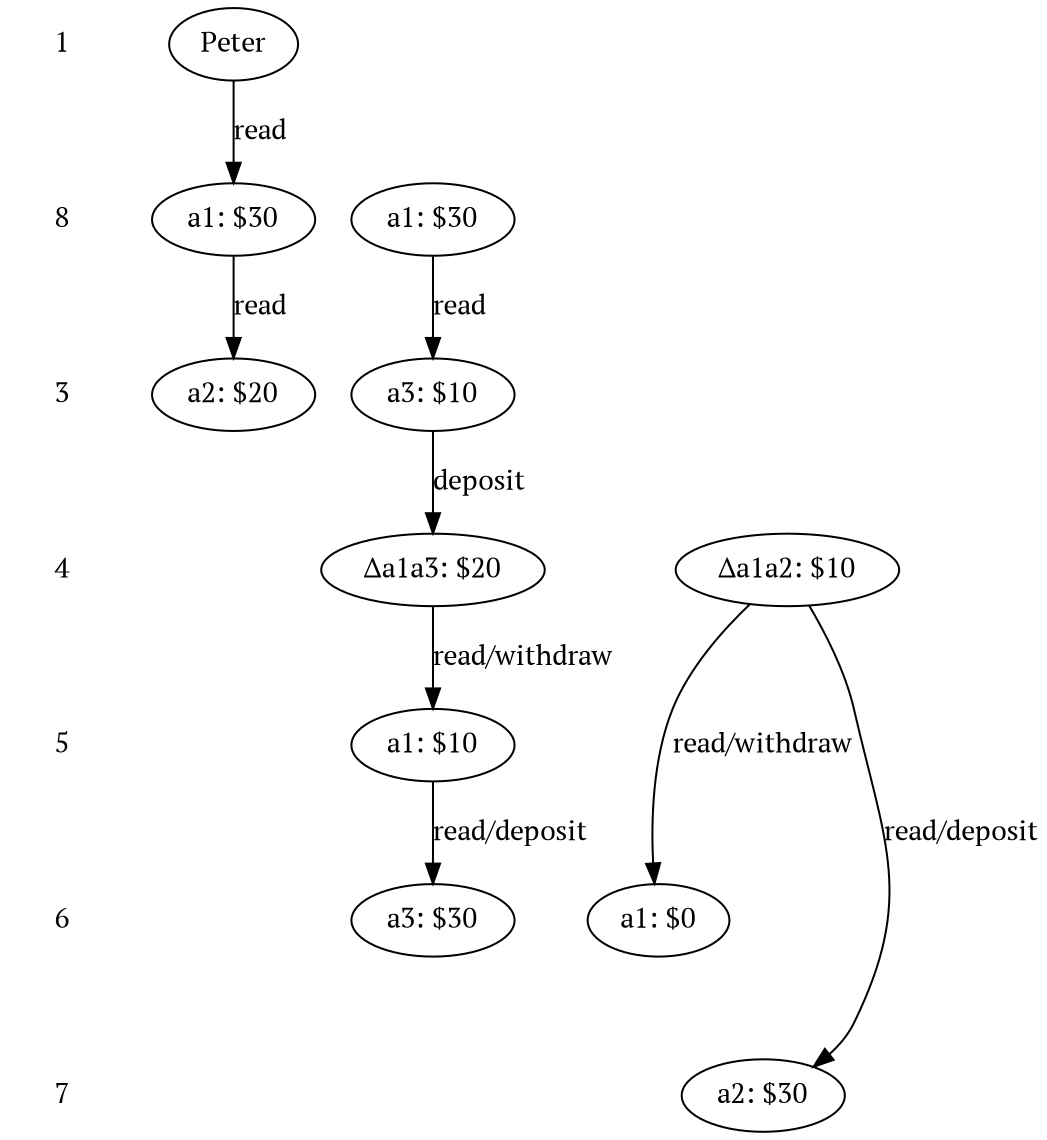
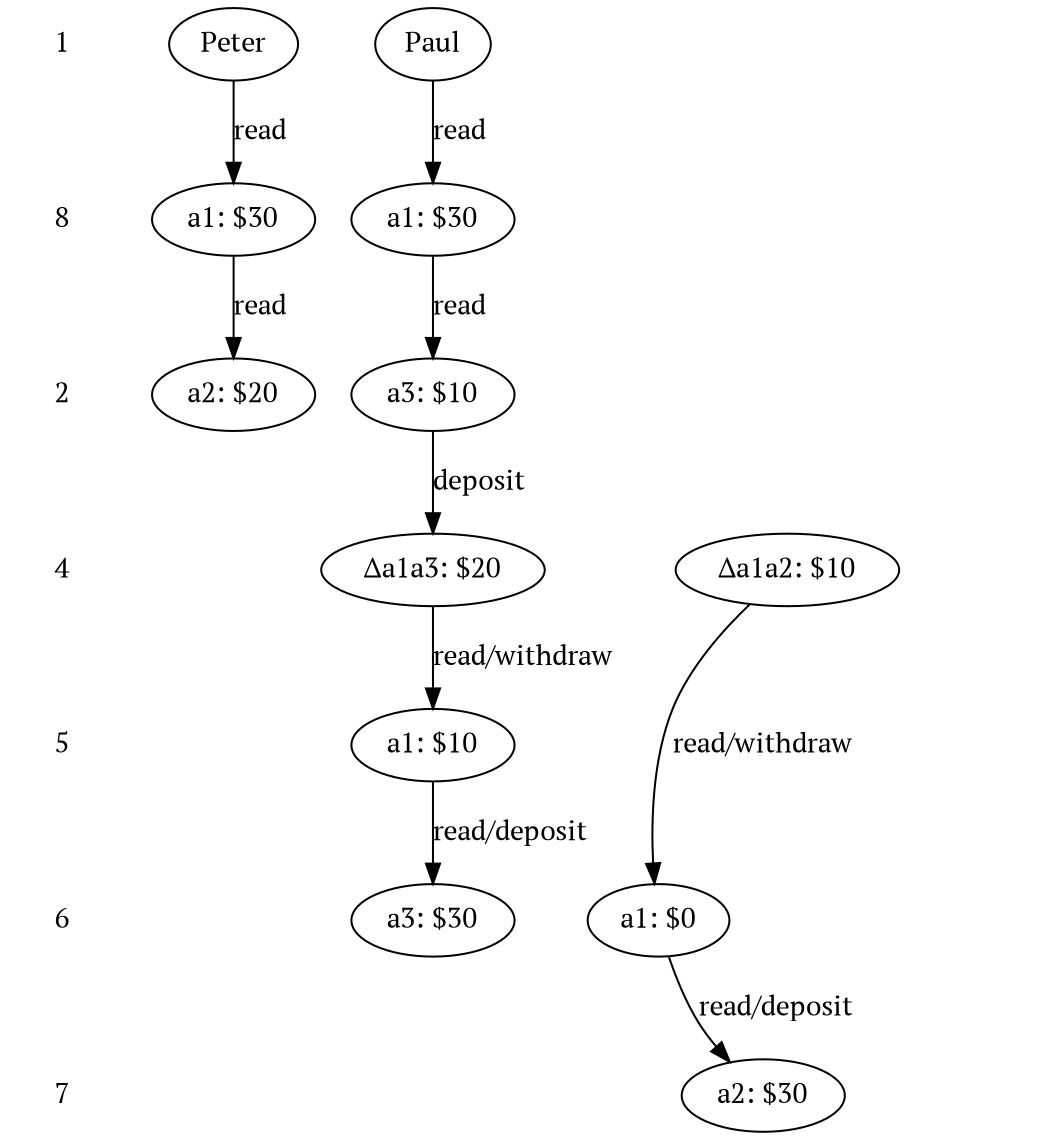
  digraph {
    fontname="PT Serif"
    node [fontname="PT Serif"]
    edge [fontname="PT Serif"]
    1 [shape=plaintext]
    n2 [label=8 shape=plaintext]
-   3 [shape=plaintext]
+   3 [shape=plaintext label=2]
    4 [shape=plaintext]
    5 [shape=plaintext]
    6 [shape=plaintext]
    7 [shape=plaintext]
    n8 [label=Peter]
+   n9 [label=Paul]
    n10 [label="a1: $30"]
    n11 [label="a1: $30"]
    n12 [label="a2: $20"]
    n13 [label="a3: $10"]
    n14 [label="&Delta;a1a2: $10"]
    n15 [label="&Delta;a1a3: $20"]
    n16 [label="a1: $10"]
    n17 [label="a1: $0"]
    n18 [label="a3: $30"]
    n19 [label="a2: $30"]
    subgraph sub_1 {
      1
      n2
      3
      4
      5
      6
      7
    }
    subgraph sub_2 {
      rank=same
      1
      n8
+     n9
    }
    subgraph sub_3 {
      rank=same
      n2
      n10
      n11
    }
    subgraph sub_4 {
      rank=same
      3
      n12
      n13
    }
    subgraph sub_5 {
      rank=same
      4
      n14
      n15
    }
    subgraph sub_6 {
      rank=same
      5
      n16
    }
    subgraph sub_7 {
      rank=same
      6
      n17
      n18
    }
    1 -> n2 [style=invis]
    n2 -> 3 [style=invis]
    3 -> 4 [style=invis]
    4 -> 5 [style=invis]
    5 -> 6 [style=invis]
    6 -> 7 [style=invis]
    n8 -> n10 [label=read]
+   n9 -> n11 [label=read]
    n10 -> n12 [label=read]
    n11 -> n13 [label=read]
    n13 -> n15 [label=deposit]
    n14 -> n17 [label="read/withdraw"]
    n15 -> n16 [label="read/withdraw"]
    n16 -> n18 [label="read/deposit"]
-   n14 -> n19 [label="read/deposit"]
+   n17 -> n19 [label="read/deposit"]
  }
